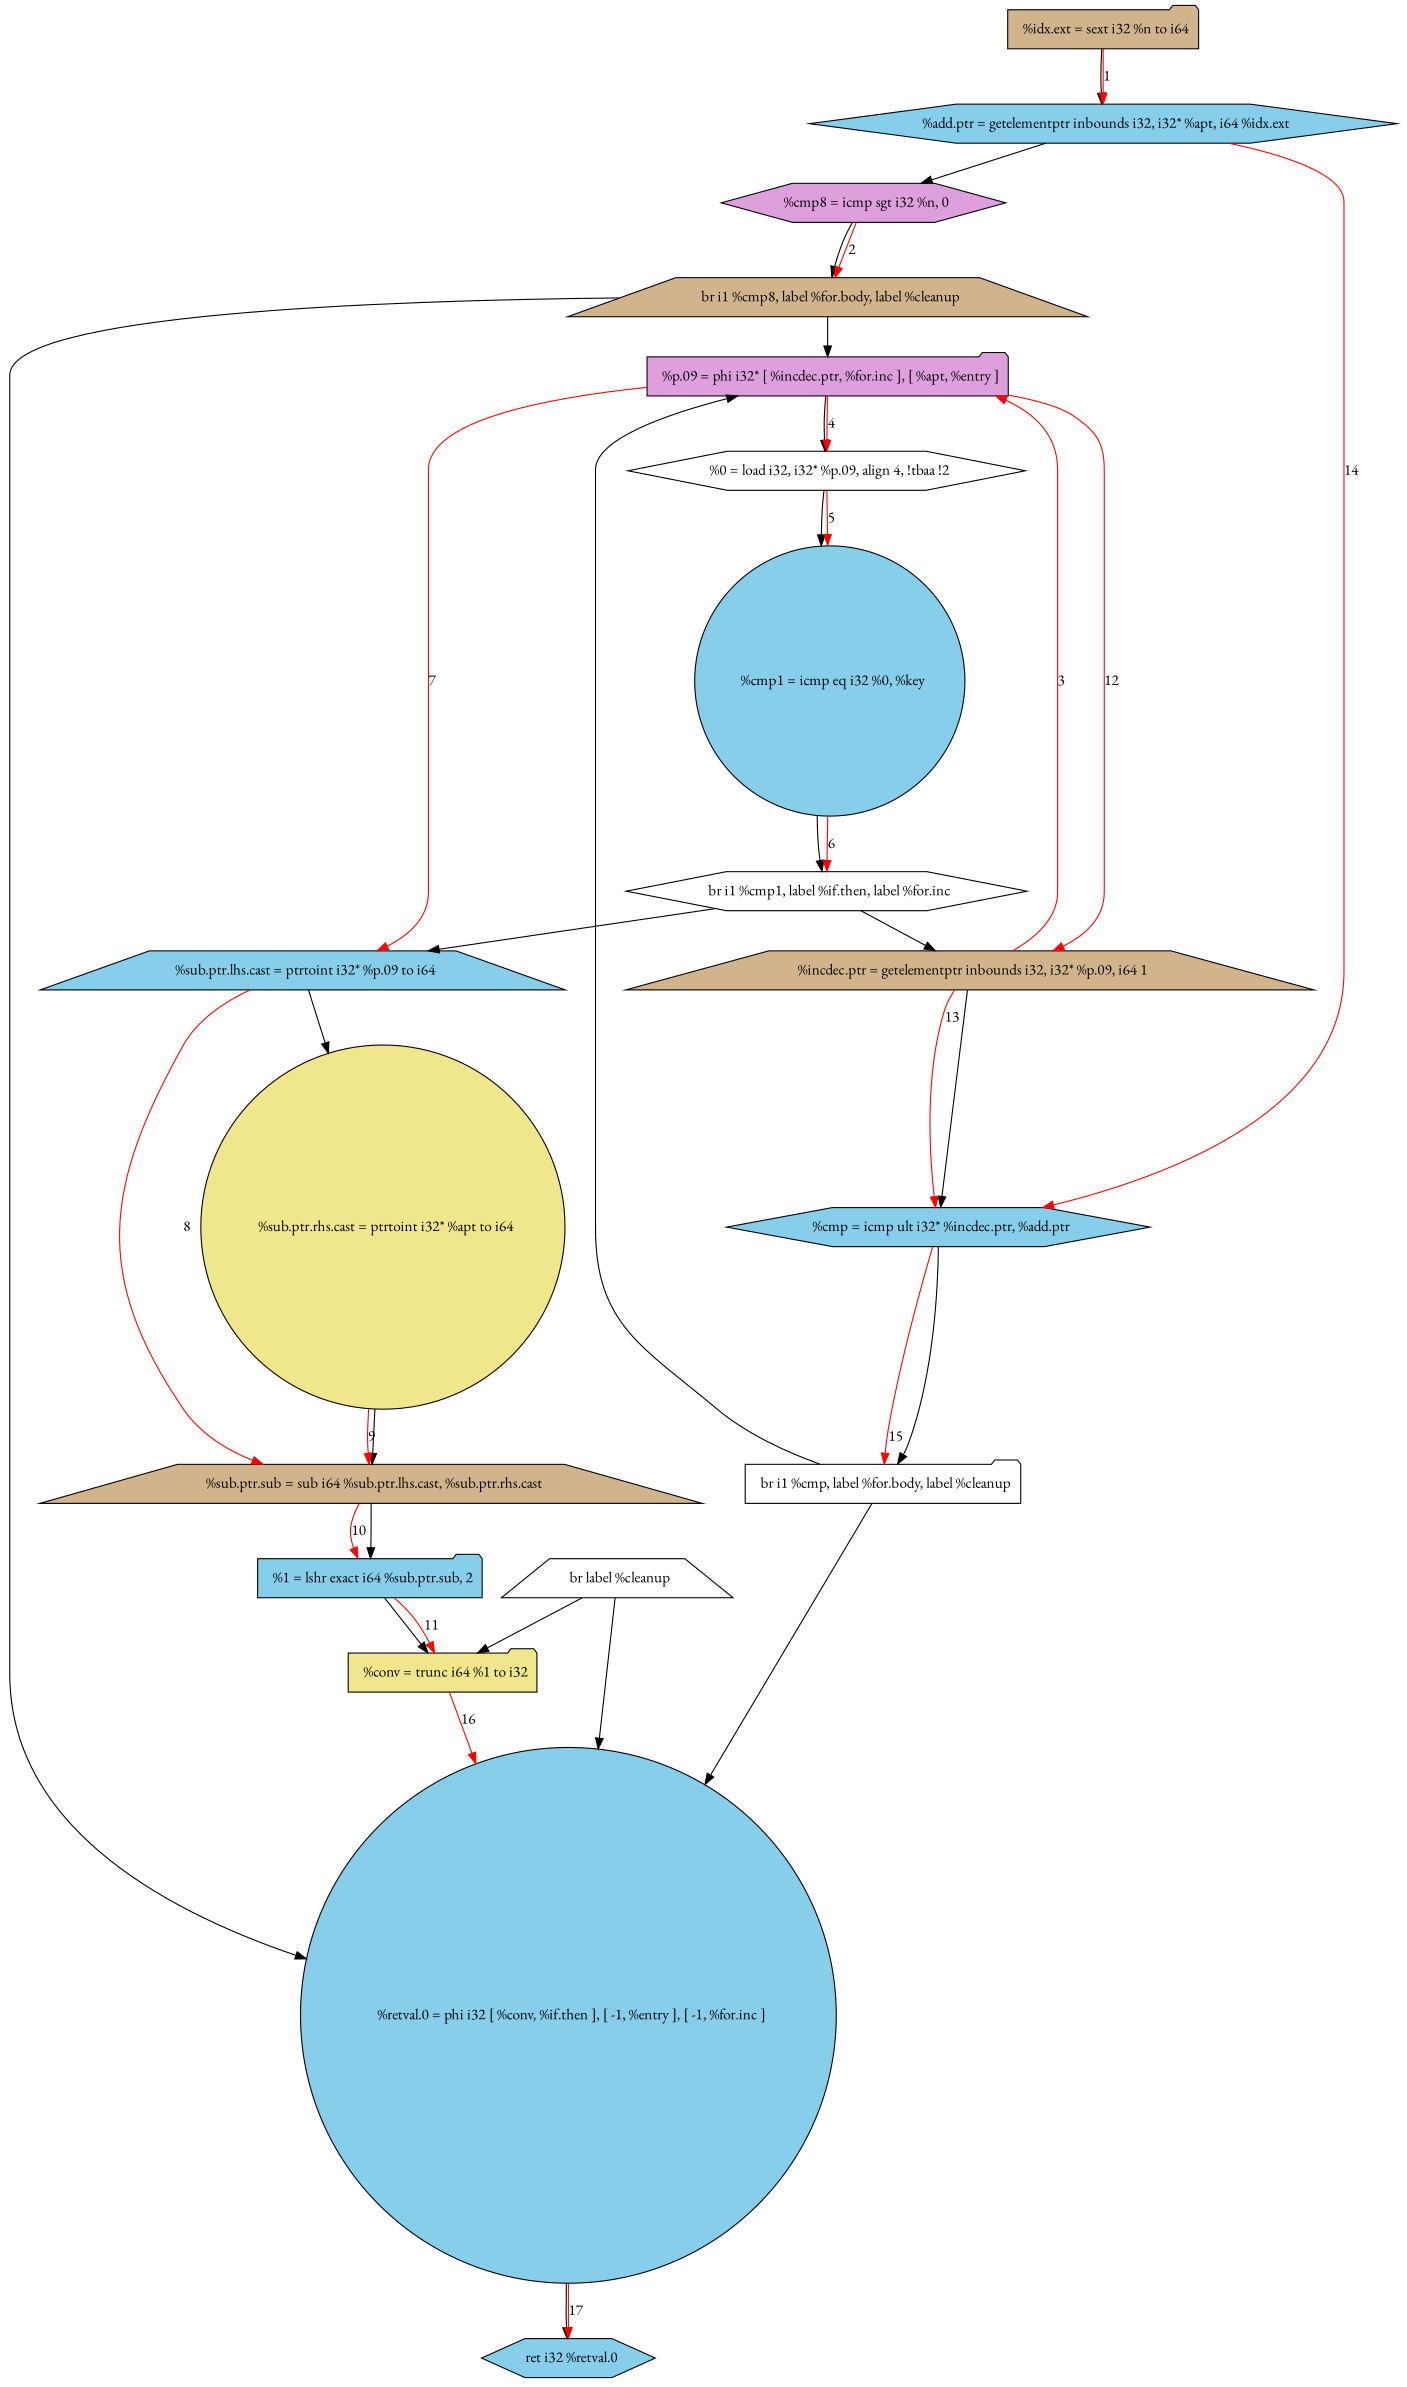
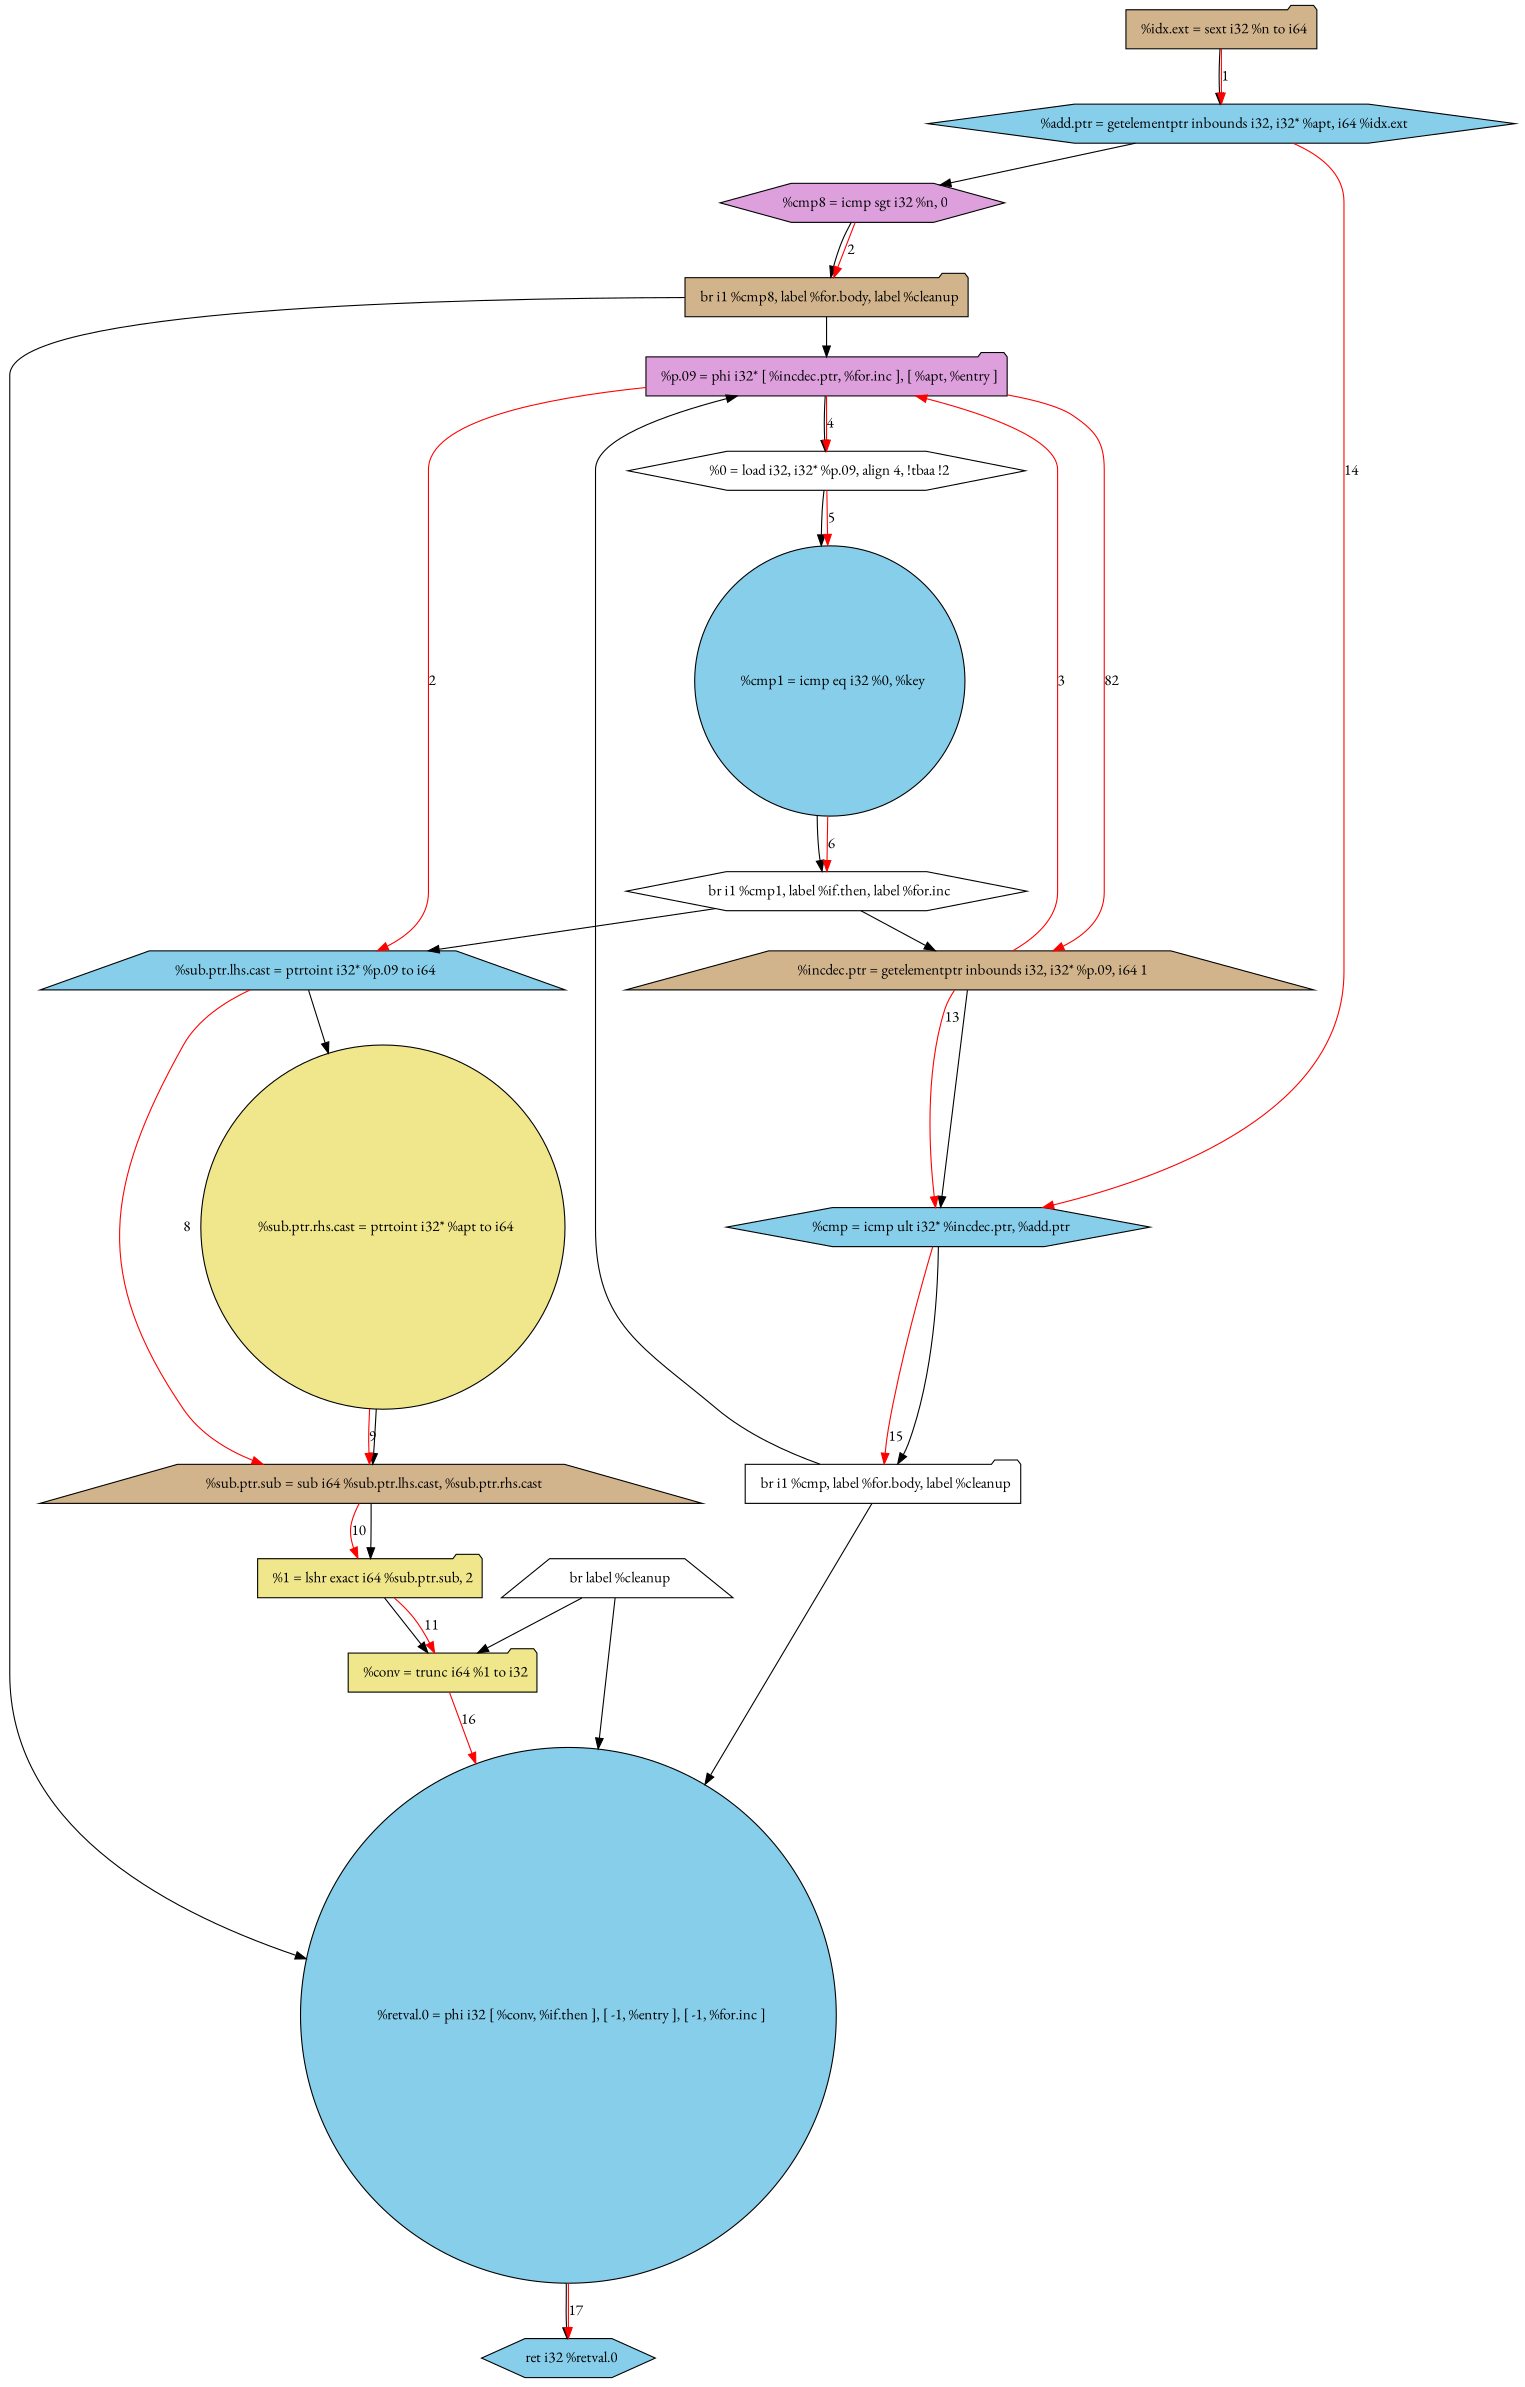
  digraph {
    fontname="EB Garamond"
    node [fillcolor=skyblue fontname="EB Garamond" shape=hexagon style=filled]
    edge [fontname="EB Garamond"]
    n1 [fillcolor=tan label="  %idx.ext = sext i32 %n to i64" shape=folder]
    n2 [label="  %add.ptr = getelementptr inbounds i32, i32* %apt, i64 %idx.ext"]
    n3 [fillcolor=plum label="  %cmp8 = icmp sgt i32 %n, 0"]
    n4 [label="  %cmp = icmp ult i32* %incdec.ptr, %add.ptr"]
-   n5 [fillcolor=tan label="  br i1 %cmp8, label %for.body, label %cleanup" shape=trapezium]
+   n5 [fillcolor=tan label="  br i1 %cmp8, label %for.body, label %cleanup" shape=folder]
    n6 [fillcolor=white label="  br i1 %cmp, label %for.body, label %cleanup" shape=folder]
    n7 [fillcolor=plum label="  %p.09 = phi i32* [ %incdec.ptr, %for.inc ], [ %apt, %entry ]" shape=folder]
    n8 [label="  %retval.0 = phi i32 [ %conv, %if.then ], [ -1, %entry ], [ -1, %for.inc ]" shape=circle]
    n9 [fillcolor=white label="  %0 = load i32, i32* %p.09, align 4, !tbaa !2"]
    n10 [label="  %sub.ptr.lhs.cast = ptrtoint i32* %p.09 to i64" shape=trapezium]
    n11 [fillcolor=tan label="  %incdec.ptr = getelementptr inbounds i32, i32* %p.09, i64 1" shape=trapezium]
    n12 [label="  ret i32 %retval.0"]
    n13 [label="  %cmp1 = icmp eq i32 %0, %key" shape=circle]
    n14 [fillcolor=khaki label="  %sub.ptr.rhs.cast = ptrtoint i32* %apt to i64" shape=circle]
    n15 [fillcolor=tan label="  %sub.ptr.sub = sub i64 %sub.ptr.lhs.cast, %sub.ptr.rhs.cast" shape=trapezium]
    n16 [fillcolor=white label="  br i1 %cmp1, label %if.then, label %for.inc"]
-   n17 [label="  %1 = lshr exact i64 %sub.ptr.sub, 2" shape=folder]
+   n17 [fillcolor=khaki label="  %1 = lshr exact i64 %sub.ptr.sub, 2" shape=folder]
    n18 [fillcolor=khaki label="  %conv = trunc i64 %1 to i32" shape=folder]
    n19 [fillcolor=white label="  br label %cleanup" shape=trapezium]
    n1 -> n2
    n1 -> n2 [color=red label=1]
    n2 -> n3
    n2 -> n4 [color=red label=14]
    n3 -> n5
    n3 -> n5 [color=red label=2]
    n4 -> n6
    n4 -> n6 [color=red label=15]
    n5 -> n7
    n5 -> n8
    n6 -> n7
    n6 -> n8
    n7 -> n9
    n7 -> n9 [color=red label=4]
-   n7 -> n10 [color=red label=7]
-   n7 -> n11 [color=red label=12]
+   n7 -> n10 [color=red label=2]
+   n7 -> n11 [color=red label=82]
    n8 -> n12
    n8 -> n12 [color=red label=17]
    n9 -> n13
    n9 -> n13 [color=red label=5]
    n10 -> n14
    n10 -> n15 [color=red label=8]
    n11 -> n4
    n11 -> n4 [color=red label=13]
    n11 -> n7 [color=red label=3]
    n13 -> n16
    n13 -> n16 [color=red label=6]
    n14 -> n15
    n14 -> n15 [color=red label=9]
    n15 -> n17
    n15 -> n17 [color=red label=10]
    n16 -> n10
    n16 -> n11
    n17 -> n18
    n17 -> n18 [color=red label=11]
    n18 -> n8 [color=red label=16]
    n19 -> n8
    n19 -> n18
  }
